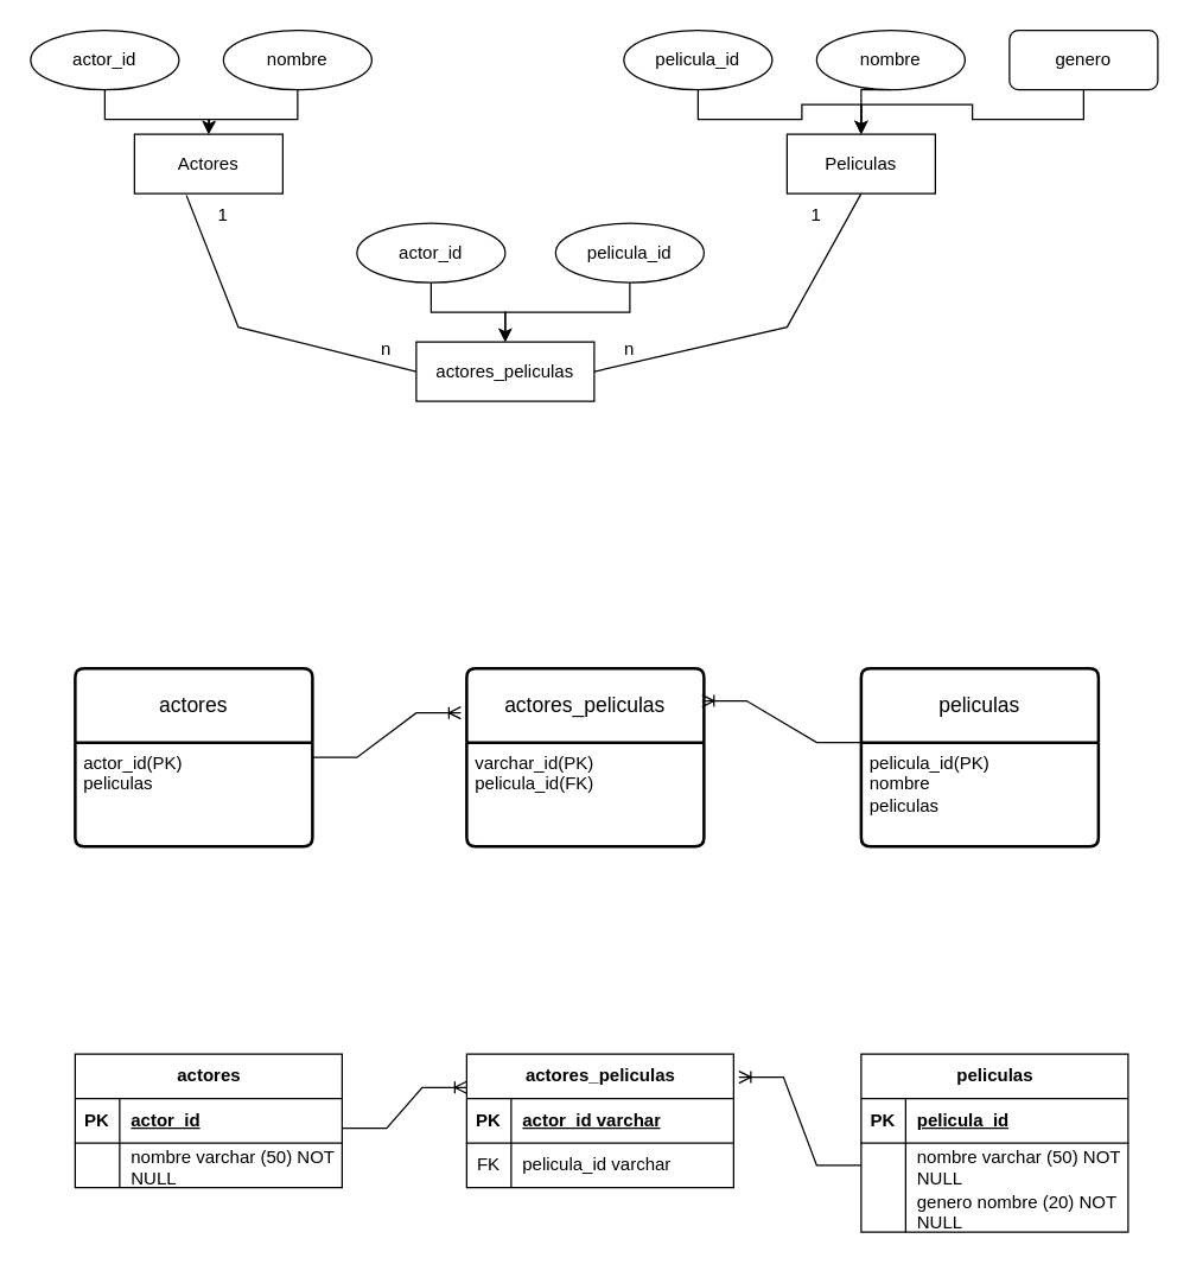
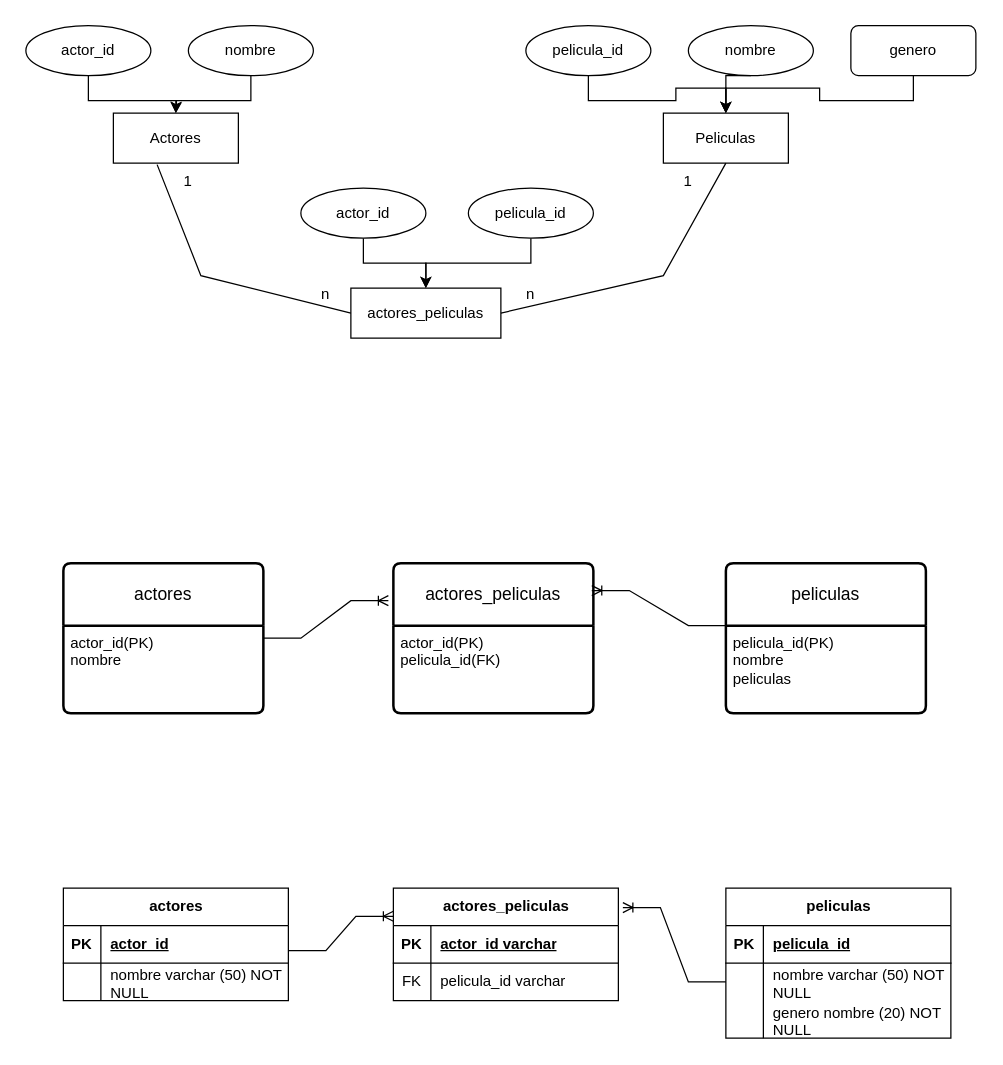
  <mxCell id="0" />
  <mxCell id="1" parent="0" />
  <mxCell id="2" value="Actores" style="whiteSpace=wrap;html=1;align=center;" vertex="1" parent="1"><mxGeometry x="90" y="90" width="100" height="40" as="geometry" /></mxCell>
  <mxCell id="3" value="Peliculas" style="whiteSpace=wrap;html=1;align=center;" vertex="1" parent="1"><mxGeometry x="530" y="90" width="100" height="40" as="geometry" /></mxCell>
  <mxCell id="4" style="edgeStyle=orthogonalEdgeStyle;rounded=0;orthogonalLoop=1;jettySize=auto;html=1;exitX=0.5;exitY=1;exitDx=0;exitDy=0;" edge="1" parent="1" source="5" target="2"><mxGeometry relative="1" as="geometry" /></mxCell>
  <mxCell id="5" value="actor_id" style="ellipse;whiteSpace=wrap;html=1;align=center;" vertex="1" parent="1"><mxGeometry x="20" y="20" width="100" height="40" as="geometry" /></mxCell>
  <mxCell id="6" style="edgeStyle=orthogonalEdgeStyle;rounded=0;orthogonalLoop=1;jettySize=auto;html=1;exitX=0.5;exitY=1;exitDx=0;exitDy=0;" edge="1" parent="1" source="7"><mxGeometry relative="1" as="geometry"><mxPoint x="140" y="90" as="targetPoint" /></mxGeometry></mxCell>
  <mxCell id="7" value="nombre" style="ellipse;whiteSpace=wrap;html=1;align=center;" vertex="1" parent="1"><mxGeometry x="150" y="20" width="100" height="40" as="geometry" /></mxCell>
  <mxCell id="8" style="edgeStyle=orthogonalEdgeStyle;rounded=0;orthogonalLoop=1;jettySize=auto;html=1;exitX=0.5;exitY=1;exitDx=0;exitDy=0;" edge="1" parent="1" source="9" target="3"><mxGeometry relative="1" as="geometry" /></mxCell>
  <mxCell id="9" value="pelicula_id" style="ellipse;whiteSpace=wrap;html=1;align=center;" vertex="1" parent="1"><mxGeometry x="420" y="20" width="100" height="40" as="geometry" /></mxCell>
  <mxCell id="10" style="edgeStyle=orthogonalEdgeStyle;rounded=0;orthogonalLoop=1;jettySize=auto;html=1;exitX=0.5;exitY=1;exitDx=0;exitDy=0;" edge="1" parent="1" source="11"><mxGeometry relative="1" as="geometry"><mxPoint x="580" y="90" as="targetPoint" /></mxGeometry></mxCell>
  <mxCell id="11" value="nombre" style="ellipse;whiteSpace=wrap;html=1;align=center;" vertex="1" parent="1"><mxGeometry x="550" y="20" width="100" height="40" as="geometry" /></mxCell>
  <mxCell id="12" style="edgeStyle=orthogonalEdgeStyle;rounded=0;orthogonalLoop=1;jettySize=auto;html=1;exitX=0.5;exitY=1;exitDx=0;exitDy=0;" edge="1" parent="1" source="13" target="3"><mxGeometry relative="1" as="geometry" /></mxCell>
  <mxCell id="13" value="genero" style="whiteSpace=wrap;html=1;align=center;rounded=1;" vertex="1" parent="1"><mxGeometry x="680" y="20" width="100" height="40" as="geometry" /></mxCell>
  <mxCell id="14" value="actores_peliculas" style="whiteSpace=wrap;html=1;align=center;" vertex="1" parent="1"><mxGeometry x="280" y="230" width="120" height="40" as="geometry" /></mxCell>
  <mxCell id="15" style="edgeStyle=orthogonalEdgeStyle;rounded=0;orthogonalLoop=1;jettySize=auto;html=1;exitX=0.5;exitY=1;exitDx=0;exitDy=0;" edge="1" parent="1" source="16" target="14"><mxGeometry relative="1" as="geometry" /></mxCell>
  <mxCell id="16" value="actor_id" style="ellipse;whiteSpace=wrap;html=1;align=center;" vertex="1" parent="1"><mxGeometry x="240" y="150" width="100" height="40" as="geometry" /></mxCell>
  <mxCell id="17" style="edgeStyle=orthogonalEdgeStyle;rounded=0;orthogonalLoop=1;jettySize=auto;html=1;exitX=0.5;exitY=1;exitDx=0;exitDy=0;entryX=0.5;entryY=0;entryDx=0;entryDy=0;" edge="1" parent="1" source="18" target="14"><mxGeometry relative="1" as="geometry" /></mxCell>
  <mxCell id="18" value="pelicula_id" style="ellipse;whiteSpace=wrap;html=1;align=center;" vertex="1" parent="1"><mxGeometry x="374" y="150" width="100" height="40" as="geometry" /></mxCell>
  <mxCell id="19" value="" style="endArrow=none;html=1;rounded=0;entryX=0.5;entryY=1;entryDx=0;entryDy=0;exitX=1;exitY=0.5;exitDx=0;exitDy=0;" edge="1" parent="1" source="14" target="3"><mxGeometry relative="1" as="geometry"><mxPoint x="470" y="260" as="sourcePoint" /><mxPoint x="630" y="260" as="targetPoint" /><Array as="points"><mxPoint x="530" y="220" /></Array></mxGeometry></mxCell>
  <mxCell id="20" value="" style="endArrow=none;html=1;rounded=0;exitX=0.35;exitY=1.03;exitDx=0;exitDy=0;exitPerimeter=0;" edge="1" parent="1" source="2"><mxGeometry relative="1" as="geometry"><mxPoint x="-30" y="240" as="sourcePoint" /><mxPoint x="280" y="250" as="targetPoint" /><Array as="points"><mxPoint x="160" y="220" /></Array></mxGeometry></mxCell>
  <mxCell id="21" value="1" style="text;html=1;align=center;verticalAlign=middle;whiteSpace=wrap;rounded=0;" vertex="1" parent="1"><mxGeometry x="130" y="140" width="40" height="10" as="geometry" /></mxCell>
  <mxCell id="22" value="n" style="text;html=1;align=center;verticalAlign=middle;whiteSpace=wrap;rounded=0;" vertex="1" parent="1"><mxGeometry x="240" y="230" width="40" height="10" as="geometry" /></mxCell>
  <mxCell id="23" value="n" style="text;html=1;align=center;verticalAlign=middle;whiteSpace=wrap;rounded=0;" vertex="1" parent="1"><mxGeometry x="404" y="230" width="40" height="10" as="geometry" /></mxCell>
  <mxCell id="24" value="1" style="text;html=1;align=center;verticalAlign=middle;whiteSpace=wrap;rounded=0;" vertex="1" parent="1"><mxGeometry x="530" y="140" width="40" height="10" as="geometry" /></mxCell>
  <mxCell id="25" value="actores" style="swimlane;childLayout=stackLayout;horizontal=1;startSize=50;horizontalStack=0;rounded=1;fontSize=14;fontStyle=0;strokeWidth=2;resizeParent=0;resizeLast=1;shadow=0;dashed=0;align=center;arcSize=4;whiteSpace=wrap;html=1;" vertex="1" parent="1"><mxGeometry x="50" y="450" width="160" height="120" as="geometry" /></mxCell>
- <mxCell id="26" value="actor_id(PK)&lt;div&gt;peliculas&lt;/div&gt;" style="align=left;strokeColor=none;fillColor=none;spacingLeft=4;fontSize=12;verticalAlign=top;resizable=0;rotatable=0;part=1;html=1;" vertex="1" parent="25"><mxGeometry y="50" width="160" height="70" as="geometry" /></mxCell>
+ <mxCell id="26" value="actor_id(PK)&lt;div&gt;nombre&lt;/div&gt;" style="align=left;strokeColor=none;fillColor=none;spacingLeft=4;fontSize=12;verticalAlign=top;resizable=0;rotatable=0;part=1;html=1;" vertex="1" parent="25"><mxGeometry y="50" width="160" height="70" as="geometry" /></mxCell>
  <mxCell id="27" value="actores_peliculas" style="swimlane;childLayout=stackLayout;horizontal=1;startSize=50;horizontalStack=0;rounded=1;fontSize=14;fontStyle=0;strokeWidth=2;resizeParent=0;resizeLast=1;shadow=0;dashed=0;align=center;arcSize=4;whiteSpace=wrap;html=1;" vertex="1" parent="1"><mxGeometry x="314" y="450" width="160" height="120" as="geometry" /></mxCell>
- <mxCell id="28" value="varchar_id(PK)&lt;div&gt;pelicula_id(FK)&lt;/div&gt;" style="align=left;strokeColor=none;fillColor=none;spacingLeft=4;fontSize=12;verticalAlign=top;resizable=0;rotatable=0;part=1;html=1;" vertex="1" parent="27"><mxGeometry y="50" width="160" height="70" as="geometry" /></mxCell>
+ <mxCell id="28" value="actor_id(PK)&lt;div&gt;pelicula_id(FK)&lt;/div&gt;" style="align=left;strokeColor=none;fillColor=none;spacingLeft=4;fontSize=12;verticalAlign=top;resizable=0;rotatable=0;part=1;html=1;" vertex="1" parent="27"><mxGeometry y="50" width="160" height="70" as="geometry" /></mxCell>
  <mxCell id="29" value="peliculas" style="swimlane;childLayout=stackLayout;horizontal=1;startSize=50;horizontalStack=0;rounded=1;fontSize=14;fontStyle=0;strokeWidth=2;resizeParent=0;resizeLast=1;shadow=0;dashed=0;align=center;arcSize=4;whiteSpace=wrap;html=1;" vertex="1" parent="1"><mxGeometry x="580" y="450" width="160" height="120" as="geometry" /></mxCell>
  <mxCell id="30" value="pelicula_id(PK)&lt;div&gt;nombre&lt;/div&gt;&lt;div&gt;peliculas&lt;/div&gt;" style="align=left;strokeColor=none;fillColor=none;spacingLeft=4;fontSize=12;verticalAlign=top;resizable=0;rotatable=0;part=1;html=1;" vertex="1" parent="29"><mxGeometry y="50" width="160" height="70" as="geometry" /></mxCell>
  <mxCell id="31" value="" style="edgeStyle=entityRelationEdgeStyle;fontSize=12;html=1;endArrow=ERoneToMany;rounded=0;" edge="1" parent="1"><mxGeometry width="100" height="100" relative="1" as="geometry"><mxPoint x="210" y="510" as="sourcePoint" /><mxPoint x="310" y="480" as="targetPoint" /></mxGeometry></mxCell>
  <mxCell id="32" value="" style="edgeStyle=entityRelationEdgeStyle;fontSize=12;html=1;endArrow=ERoneToMany;rounded=0;exitX=0;exitY=0;exitDx=0;exitDy=0;entryX=0.992;entryY=0.183;entryDx=0;entryDy=0;entryPerimeter=0;" edge="1" parent="1" source="30" target="27"><mxGeometry width="100" height="100" relative="1" as="geometry"><mxPoint x="460" y="430" as="sourcePoint" /><mxPoint x="560" y="330" as="targetPoint" /></mxGeometry></mxCell>
  <mxCell id="33" value="actores" style="shape=table;startSize=30;container=1;collapsible=1;childLayout=tableLayout;fixedRows=1;rowLines=0;fontStyle=1;align=center;resizeLast=1;html=1;" vertex="1" parent="1"><mxGeometry x="50" y="710" width="180" height="90" as="geometry" /></mxCell>
  <mxCell id="34" value="" style="shape=tableRow;horizontal=0;startSize=0;swimlaneHead=0;swimlaneBody=0;fillColor=none;collapsible=0;dropTarget=0;points=[[0,0.5],[1,0.5]];portConstraint=eastwest;top=0;left=0;right=0;bottom=1;" vertex="1" parent="33"><mxGeometry y="30" width="180" height="30" as="geometry" /></mxCell>
  <mxCell id="35" value="PK" style="shape=partialRectangle;connectable=0;fillColor=none;top=0;left=0;bottom=0;right=0;fontStyle=1;overflow=hidden;whiteSpace=wrap;html=1;" vertex="1" parent="34"><mxGeometry width="30" height="30" as="geometry"><mxRectangle width="30" height="30" as="alternateBounds" /></mxGeometry></mxCell>
  <mxCell id="36" value="actor_id" style="shape=partialRectangle;connectable=0;fillColor=none;top=0;left=0;bottom=0;right=0;align=left;spacingLeft=6;fontStyle=5;overflow=hidden;whiteSpace=wrap;html=1;" vertex="1" parent="34"><mxGeometry x="30" width="150" height="30" as="geometry"><mxRectangle width="150" height="30" as="alternateBounds" /></mxGeometry></mxCell>
  <mxCell id="37" value="" style="shape=tableRow;horizontal=0;startSize=0;swimlaneHead=0;swimlaneBody=0;fillColor=none;collapsible=0;dropTarget=0;points=[[0,0.5],[1,0.5]];portConstraint=eastwest;top=0;left=0;right=0;bottom=0;" vertex="1" parent="33"><mxGeometry y="60" width="180" height="30" as="geometry" /></mxCell>
  <mxCell id="38" value="" style="shape=partialRectangle;connectable=0;fillColor=none;top=0;left=0;bottom=0;right=0;editable=1;overflow=hidden;whiteSpace=wrap;html=1;" vertex="1" parent="37"><mxGeometry width="30" height="30" as="geometry"><mxRectangle width="30" height="30" as="alternateBounds" /></mxGeometry></mxCell>
  <mxCell id="39" value="nombre varchar (50) NOT NULL" style="shape=partialRectangle;connectable=0;fillColor=none;top=0;left=0;bottom=0;right=0;align=left;spacingLeft=6;overflow=hidden;whiteSpace=wrap;html=1;" vertex="1" parent="37"><mxGeometry x="30" width="150" height="30" as="geometry"><mxRectangle width="150" height="30" as="alternateBounds" /></mxGeometry></mxCell>
  <mxCell id="40" value="actores_peliculas" style="shape=table;startSize=30;container=1;collapsible=1;childLayout=tableLayout;fixedRows=1;rowLines=0;fontStyle=1;align=center;resizeLast=1;html=1;" vertex="1" parent="1"><mxGeometry x="314" y="710" width="180" height="90" as="geometry" /></mxCell>
  <mxCell id="41" value="" style="shape=tableRow;horizontal=0;startSize=0;swimlaneHead=0;swimlaneBody=0;fillColor=none;collapsible=0;dropTarget=0;points=[[0,0.5],[1,0.5]];portConstraint=eastwest;top=0;left=0;right=0;bottom=1;" vertex="1" parent="40"><mxGeometry y="30" width="180" height="30" as="geometry" /></mxCell>
  <mxCell id="42" value="PK" style="shape=partialRectangle;connectable=0;fillColor=none;top=0;left=0;bottom=0;right=0;fontStyle=1;overflow=hidden;whiteSpace=wrap;html=1;" vertex="1" parent="41"><mxGeometry width="30" height="30" as="geometry"><mxRectangle width="30" height="30" as="alternateBounds" /></mxGeometry></mxCell>
  <mxCell id="43" value="actor_id varchar" style="shape=partialRectangle;connectable=0;fillColor=none;top=0;left=0;bottom=0;right=0;align=left;spacingLeft=6;fontStyle=5;overflow=hidden;whiteSpace=wrap;html=1;" vertex="1" parent="41"><mxGeometry x="30" width="150" height="30" as="geometry"><mxRectangle width="150" height="30" as="alternateBounds" /></mxGeometry></mxCell>
  <mxCell id="44" value="" style="shape=tableRow;horizontal=0;startSize=0;swimlaneHead=0;swimlaneBody=0;fillColor=none;collapsible=0;dropTarget=0;points=[[0,0.5],[1,0.5]];portConstraint=eastwest;top=0;left=0;right=0;bottom=0;" vertex="1" parent="40"><mxGeometry y="60" width="180" height="30" as="geometry" /></mxCell>
  <mxCell id="45" value="FK" style="shape=partialRectangle;connectable=0;fillColor=none;top=0;left=0;bottom=0;right=0;editable=1;overflow=hidden;whiteSpace=wrap;html=1;" vertex="1" parent="44"><mxGeometry width="30" height="30" as="geometry"><mxRectangle width="30" height="30" as="alternateBounds" /></mxGeometry></mxCell>
  <mxCell id="46" value="pelicula_id varchar" style="shape=partialRectangle;connectable=0;fillColor=none;top=0;left=0;bottom=0;right=0;align=left;spacingLeft=6;overflow=hidden;whiteSpace=wrap;html=1;" vertex="1" parent="44"><mxGeometry x="30" width="150" height="30" as="geometry"><mxRectangle width="150" height="30" as="alternateBounds" /></mxGeometry></mxCell>
  <mxCell id="47" value="peliculas" style="shape=table;startSize=30;container=1;collapsible=1;childLayout=tableLayout;fixedRows=1;rowLines=0;fontStyle=1;align=center;resizeLast=1;html=1;" vertex="1" parent="1"><mxGeometry x="580" y="710" width="180" height="120" as="geometry" /></mxCell>
  <mxCell id="48" value="" style="shape=tableRow;horizontal=0;startSize=0;swimlaneHead=0;swimlaneBody=0;fillColor=none;collapsible=0;dropTarget=0;points=[[0,0.5],[1,0.5]];portConstraint=eastwest;top=0;left=0;right=0;bottom=1;" vertex="1" parent="47"><mxGeometry y="30" width="180" height="30" as="geometry" /></mxCell>
  <mxCell id="49" value="PK" style="shape=partialRectangle;connectable=0;fillColor=none;top=0;left=0;bottom=0;right=0;fontStyle=1;overflow=hidden;whiteSpace=wrap;html=1;" vertex="1" parent="48"><mxGeometry width="30" height="30" as="geometry"><mxRectangle width="30" height="30" as="alternateBounds" /></mxGeometry></mxCell>
  <mxCell id="50" value="pelicula_id" style="shape=partialRectangle;connectable=0;fillColor=none;top=0;left=0;bottom=0;right=0;align=left;spacingLeft=6;fontStyle=5;overflow=hidden;whiteSpace=wrap;html=1;" vertex="1" parent="48"><mxGeometry x="30" width="150" height="30" as="geometry"><mxRectangle width="150" height="30" as="alternateBounds" /></mxGeometry></mxCell>
  <mxCell id="51" value="" style="shape=tableRow;horizontal=0;startSize=0;swimlaneHead=0;swimlaneBody=0;fillColor=none;collapsible=0;dropTarget=0;points=[[0,0.5],[1,0.5]];portConstraint=eastwest;top=0;left=0;right=0;bottom=0;" vertex="1" parent="47"><mxGeometry y="60" width="180" height="30" as="geometry" /></mxCell>
  <mxCell id="52" value="" style="shape=partialRectangle;connectable=0;fillColor=none;top=0;left=0;bottom=0;right=0;editable=1;overflow=hidden;whiteSpace=wrap;html=1;" vertex="1" parent="51"><mxGeometry width="30" height="30" as="geometry"><mxRectangle width="30" height="30" as="alternateBounds" /></mxGeometry></mxCell>
  <mxCell id="53" value="nombre varchar (50) NOT NULL" style="shape=partialRectangle;connectable=0;fillColor=none;top=0;left=0;bottom=0;right=0;align=left;spacingLeft=6;overflow=hidden;whiteSpace=wrap;html=1;" vertex="1" parent="51"><mxGeometry x="30" width="150" height="30" as="geometry"><mxRectangle width="150" height="30" as="alternateBounds" /></mxGeometry></mxCell>
  <mxCell id="54" value="" style="shape=tableRow;horizontal=0;startSize=0;swimlaneHead=0;swimlaneBody=0;fillColor=none;collapsible=0;dropTarget=0;points=[[0,0.5],[1,0.5]];portConstraint=eastwest;top=0;left=0;right=0;bottom=0;" vertex="1" parent="47"><mxGeometry y="90" width="180" height="30" as="geometry" /></mxCell>
  <mxCell id="55" value="" style="shape=partialRectangle;connectable=0;fillColor=none;top=0;left=0;bottom=0;right=0;editable=1;overflow=hidden;whiteSpace=wrap;html=1;" vertex="1" parent="54"><mxGeometry width="30" height="30" as="geometry"><mxRectangle width="30" height="30" as="alternateBounds" /></mxGeometry></mxCell>
  <mxCell id="56" value="genero nombre (20) NOT NULL" style="shape=partialRectangle;connectable=0;fillColor=none;top=0;left=0;bottom=0;right=0;align=left;spacingLeft=6;overflow=hidden;whiteSpace=wrap;html=1;" vertex="1" parent="54"><mxGeometry x="30" width="150" height="30" as="geometry"><mxRectangle width="150" height="30" as="alternateBounds" /></mxGeometry></mxCell>
  <mxCell id="57" value="" style="edgeStyle=entityRelationEdgeStyle;fontSize=12;html=1;endArrow=ERoneToMany;rounded=0;entryX=0;entryY=0.25;entryDx=0;entryDy=0;" edge="1" parent="1" target="40"><mxGeometry width="100" height="100" relative="1" as="geometry"><mxPoint x="230" y="760" as="sourcePoint" /><mxPoint x="330" y="660" as="targetPoint" /></mxGeometry></mxCell>
  <mxCell id="58" value="" style="edgeStyle=entityRelationEdgeStyle;fontSize=12;html=1;endArrow=ERoneToMany;rounded=0;exitX=0;exitY=0.5;exitDx=0;exitDy=0;entryX=1.02;entryY=0.173;entryDx=0;entryDy=0;entryPerimeter=0;" edge="1" parent="1" source="51" target="40"><mxGeometry width="100" height="100" relative="1" as="geometry"><mxPoint x="587" y="678" as="sourcePoint" /><mxPoint x="480" y="650" as="targetPoint" /></mxGeometry></mxCell>
